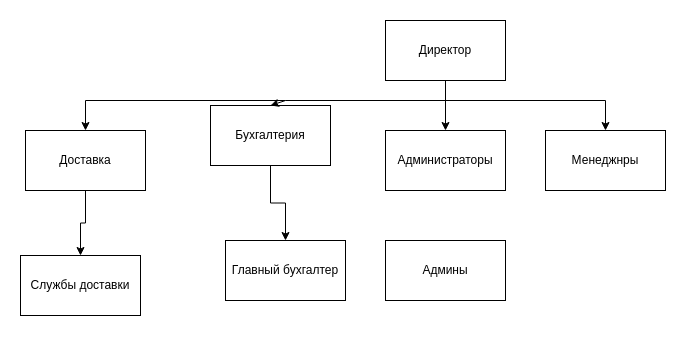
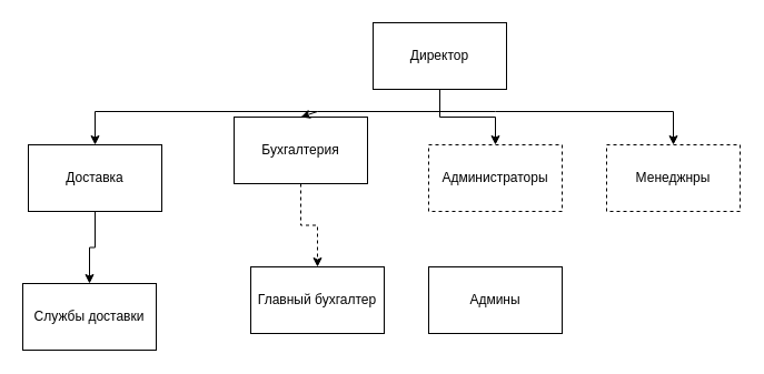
  <mxCell id="0" />
  <mxCell id="1" parent="0" />
- <mxCell id="2" style="edgeStyle=orthogonalEdgeStyle;rounded=0;orthogonalLoop=1;jettySize=auto;html=1;" edge="1" parent="1" source="3" target="11"><mxGeometry relative="1" as="geometry" /></mxCell>
+ <mxCell id="2" style="edgeStyle=orthogonalEdgeStyle;rounded=0;orthogonalLoop=1;jettySize=auto;html=1;dashed=1;" edge="1" parent="1" source="3" target="11"><mxGeometry relative="1" as="geometry" /></mxCell>
  <mxCell id="3" value="Бухгалтерия" style="rounded=0;whiteSpace=wrap;html=1;" parent="1" vertex="1"><mxGeometry x="210" y="105" width="120" height="60" as="geometry" /></mxCell>
  <mxCell id="4" style="edgeStyle=orthogonalEdgeStyle;rounded=0;orthogonalLoop=1;jettySize=auto;html=1;entryX=0.5;entryY=0;entryDx=0;entryDy=0;" parent="1" source="5" target="6" edge="1"><mxGeometry relative="1" as="geometry" /></mxCell>
- <mxCell id="5" value="Директор" style="rounded=0;whiteSpace=wrap;html=1;" parent="1" vertex="1"><mxGeometry x="385" y="20" width="120" height="60" as="geometry" /></mxCell>
- <mxCell id="6" value="Администраторы" style="rounded=0;whiteSpace=wrap;html=1;" parent="1" vertex="1"><mxGeometry x="385" y="130" width="120" height="60" as="geometry" /></mxCell>
- <mxCell id="7" value="Менеджнры" style="rounded=0;whiteSpace=wrap;html=1;" parent="1" vertex="1"><mxGeometry x="545" y="130" width="120" height="60" as="geometry" /></mxCell>
+ <mxCell id="5" value="Директор" style="rounded=0;whiteSpace=wrap;html=1;" parent="1" vertex="1"><mxGeometry x="335" y="20" width="120" height="60" as="geometry" /></mxCell>
+ <mxCell id="6" value="Администраторы" style="rounded=0;whiteSpace=wrap;html=1;dashed=1;" parent="1" vertex="1"><mxGeometry x="385" y="130" width="120" height="60" as="geometry" /></mxCell>
+ <mxCell id="7" value="Менеджнры" style="rounded=0;whiteSpace=wrap;html=1;dashed=1;" parent="1" vertex="1"><mxGeometry x="545" y="130" width="120" height="60" as="geometry" /></mxCell>
  <mxCell id="8" value="" style="endArrow=classic;html=1;rounded=0;entryX=0.5;entryY=0;entryDx=0;entryDy=0;" parent="1" target="3" edge="1"><mxGeometry width="50" height="50" relative="1" as="geometry"><mxPoint x="445" y="100" as="sourcePoint" /><mxPoint x="375" y="60" as="targetPoint" /><Array as="points"><mxPoint x="285" y="100" /></Array></mxGeometry></mxCell>
  <mxCell id="9" value="" style="endArrow=classic;html=1;rounded=0;entryX=0.5;entryY=0;entryDx=0;entryDy=0;" parent="1" target="7" edge="1"><mxGeometry width="50" height="50" relative="1" as="geometry"><mxPoint x="445" y="100" as="sourcePoint" /><mxPoint x="575" y="60" as="targetPoint" /><Array as="points"><mxPoint x="605" y="100" /></Array></mxGeometry></mxCell>
  <mxCell id="10" value="Админы" style="rounded=0;whiteSpace=wrap;html=1;" vertex="1" parent="1"><mxGeometry x="385" y="240" width="120" height="60" as="geometry" /></mxCell>
  <mxCell id="11" value="Главный бухгалтер" style="rounded=0;whiteSpace=wrap;html=1;" vertex="1" parent="1"><mxGeometry x="225" y="240" width="120" height="60" as="geometry" /></mxCell>
  <mxCell id="12" style="edgeStyle=orthogonalEdgeStyle;rounded=0;orthogonalLoop=1;jettySize=auto;html=1;entryX=0.5;entryY=0;entryDx=0;entryDy=0;" edge="1" parent="1" source="13" target="15"><mxGeometry relative="1" as="geometry" /></mxCell>
  <mxCell id="13" value="Доставка" style="rounded=0;whiteSpace=wrap;html=1;" vertex="1" parent="1"><mxGeometry x="25" y="130" width="120" height="60" as="geometry" /></mxCell>
  <mxCell id="14" value="" style="endArrow=classic;html=1;rounded=0;entryX=0.5;entryY=0;entryDx=0;entryDy=0;" edge="1" parent="1" target="13"><mxGeometry width="50" height="50" relative="1" as="geometry"><mxPoint x="285" y="100" as="sourcePoint" /><mxPoint x="155" y="40" as="targetPoint" /><Array as="points"><mxPoint x="85" y="100" /></Array></mxGeometry></mxCell>
  <mxCell id="15" value="Службы доставки" style="rounded=0;whiteSpace=wrap;html=1;" vertex="1" parent="1"><mxGeometry x="20" y="255" width="120" height="60" as="geometry" /></mxCell>
